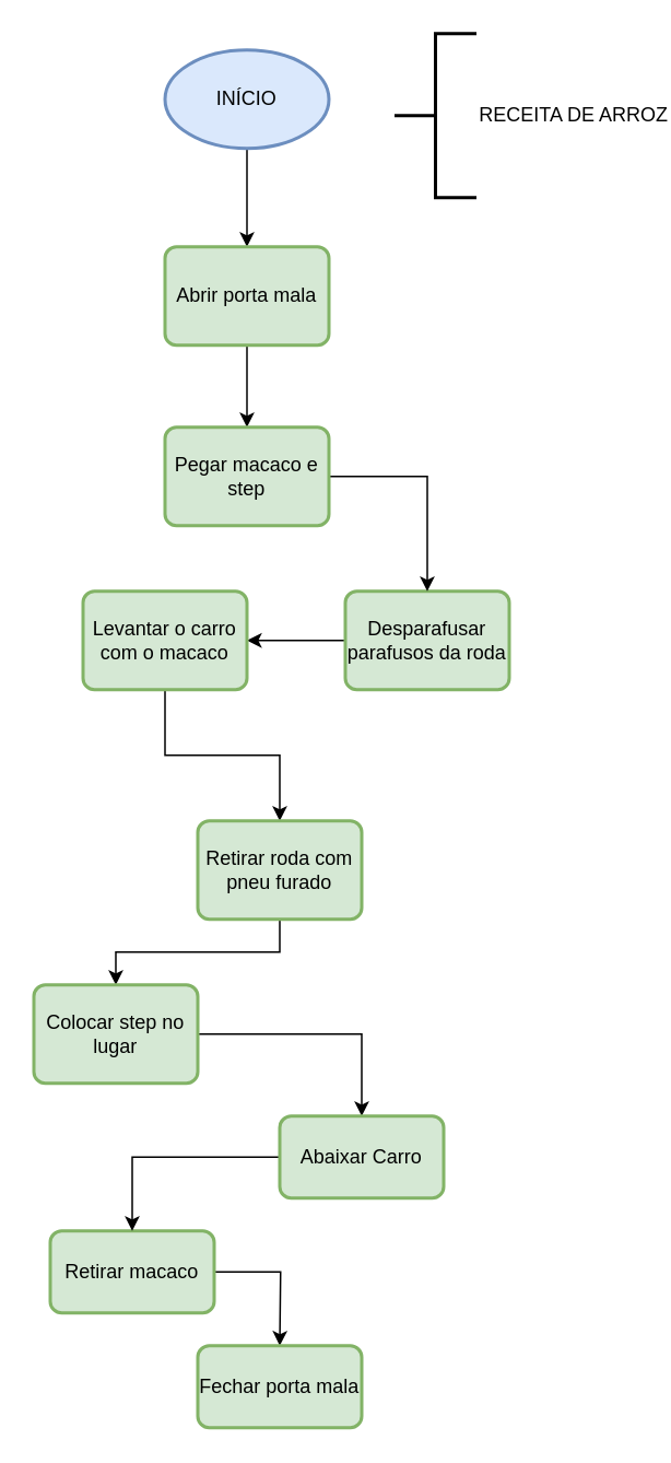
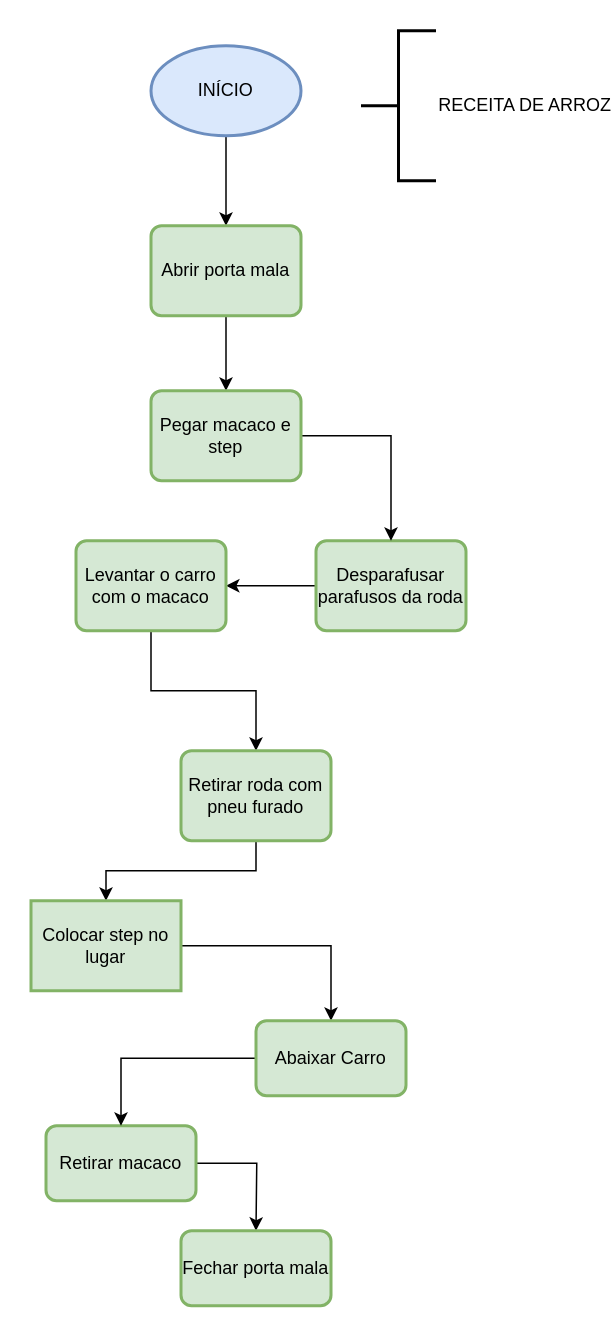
  <mxCell id="0" />
  <mxCell id="1" parent="0" />
  <mxCell id="2" value="" style="edgeStyle=orthogonalEdgeStyle;rounded=0;orthogonalLoop=1;jettySize=auto;html=1;" parent="1" source="3" target="5" edge="1"><mxGeometry relative="1" as="geometry" /></mxCell>
  <mxCell id="3" value="INÍCIO" style="strokeWidth=2;html=1;shape=mxgraph.flowchart.start_1;whiteSpace=wrap;fillColor=#dae8fc;strokeColor=#6c8ebf;" parent="1" vertex="1"><mxGeometry x="100" y="30" width="100" height="60" as="geometry" /></mxCell>
  <mxCell id="4" value="" style="edgeStyle=orthogonalEdgeStyle;rounded=0;orthogonalLoop=1;jettySize=auto;html=1;" parent="1" source="5" target="10" edge="1"><mxGeometry relative="1" as="geometry" /></mxCell>
  <mxCell id="5" value="Abrir porta mala" style="rounded=1;whiteSpace=wrap;html=1;absoluteArcSize=1;arcSize=14;strokeWidth=2;fillColor=#d5e8d4;strokeColor=#82b366;" parent="1" vertex="1"><mxGeometry x="100" y="150" width="100" height="60" as="geometry" /></mxCell>
  <mxCell id="6" value="" style="edgeStyle=orthogonalEdgeStyle;rounded=0;orthogonalLoop=1;jettySize=auto;html=1;" parent="1" source="7" target="12" edge="1"><mxGeometry relative="1" as="geometry" /></mxCell>
  <mxCell id="7" value="Desparafusar parafusos da roda" style="rounded=1;whiteSpace=wrap;html=1;absoluteArcSize=1;arcSize=14;strokeWidth=2;fillColor=#d5e8d4;strokeColor=#82b366;" parent="1" vertex="1"><mxGeometry x="210" y="360" width="100" height="60" as="geometry" /></mxCell>
  <mxCell id="8" value="RECEITA DE ARROZ" style="strokeWidth=2;html=1;shape=mxgraph.flowchart.annotation_2;align=left;labelPosition=right;pointerEvents=1;" parent="1" vertex="1"><mxGeometry x="240" y="20" width="50" height="100" as="geometry" /></mxCell>
  <mxCell id="9" value="" style="edgeStyle=orthogonalEdgeStyle;rounded=0;orthogonalLoop=1;jettySize=auto;html=1;" parent="1" source="10" target="7" edge="1"><mxGeometry relative="1" as="geometry" /></mxCell>
  <mxCell id="10" value="Pegar macaco e step" style="rounded=1;whiteSpace=wrap;html=1;absoluteArcSize=1;arcSize=14;strokeWidth=2;fillColor=#d5e8d4;strokeColor=#82b366;" parent="1" vertex="1"><mxGeometry x="100" y="260" width="100" height="60" as="geometry" /></mxCell>
  <mxCell id="11" value="" style="edgeStyle=orthogonalEdgeStyle;rounded=0;orthogonalLoop=1;jettySize=auto;html=1;" parent="1" source="12" target="14" edge="1"><mxGeometry relative="1" as="geometry" /></mxCell>
  <mxCell id="12" value="Levantar o carro com o macaco" style="rounded=1;whiteSpace=wrap;html=1;absoluteArcSize=1;arcSize=14;strokeWidth=2;fillColor=#d5e8d4;strokeColor=#82b366;" parent="1" vertex="1"><mxGeometry x="50" y="360" width="100" height="60" as="geometry" /></mxCell>
  <mxCell id="13" value="" style="edgeStyle=orthogonalEdgeStyle;rounded=0;orthogonalLoop=1;jettySize=auto;html=1;" parent="1" source="14" target="16" edge="1"><mxGeometry relative="1" as="geometry" /></mxCell>
  <mxCell id="14" value="Retirar roda com pneu furado" style="rounded=1;whiteSpace=wrap;html=1;absoluteArcSize=1;arcSize=14;strokeWidth=2;fillColor=#d5e8d4;strokeColor=#82b366;" parent="1" vertex="1"><mxGeometry x="120" y="500" width="100" height="60" as="geometry" /></mxCell>
  <mxCell id="15" value="" style="edgeStyle=orthogonalEdgeStyle;rounded=0;orthogonalLoop=1;jettySize=auto;html=1;" edge="1" parent="1" source="16" target="20"><mxGeometry relative="1" as="geometry" /></mxCell>
- <mxCell id="16" value="Colocar step no lugar" style="rounded=1;whiteSpace=wrap;html=1;absoluteArcSize=1;arcSize=14;strokeWidth=2;fillColor=#d5e8d4;strokeColor=#82b366;" parent="1" vertex="1"><mxGeometry x="20" y="600" width="100" height="60" as="geometry" /></mxCell>
+ <mxCell id="16" value="Colocar step no lugar" style="whiteSpace=wrap;html=1;absoluteArcSize=1;arcSize=14;strokeWidth=2;fillColor=#d5e8d4;strokeColor=#82b366;rounded=0;" parent="1" vertex="1"><mxGeometry x="20" y="600" width="100" height="60" as="geometry" /></mxCell>
  <mxCell id="17" value="" style="edgeStyle=orthogonalEdgeStyle;rounded=0;orthogonalLoop=1;jettySize=auto;html=1;entryX=0;entryY=0.5;entryDx=0;entryDy=0;entryPerimeter=0;" parent="1" source="18" edge="1"><mxGeometry relative="1" as="geometry"><mxPoint x="170" y="820" as="targetPoint" /></mxGeometry></mxCell>
  <mxCell id="18" value="Retirar macaco" style="whiteSpace=wrap;html=1;fillColor=#d5e8d4;strokeColor=#82b366;rounded=1;arcSize=14;strokeWidth=2;" parent="1" vertex="1"><mxGeometry y="750" width="100" height="50" as="geometry" x="30" /></mxCell>
  <mxCell id="19" value="" style="edgeStyle=orthogonalEdgeStyle;rounded=0;orthogonalLoop=1;jettySize=auto;html=1;entryX=0.5;entryY=0;entryDx=0;entryDy=0;" edge="1" parent="1" source="20" target="18"><mxGeometry relative="1" as="geometry" /></mxCell>
  <mxCell id="20" value="Abaixar Carro" style="whiteSpace=wrap;html=1;fillColor=#d5e8d4;strokeColor=#82b366;rounded=1;arcSize=14;strokeWidth=2;" vertex="1" parent="1"><mxGeometry x="170" y="680" width="100" height="50" as="geometry" /></mxCell>
  <mxCell id="21" value="Fechar porta mala" style="whiteSpace=wrap;html=1;fillColor=#d5e8d4;strokeColor=#82b366;rounded=1;arcSize=14;strokeWidth=2;" vertex="1" parent="1"><mxGeometry x="120" y="820" width="100" height="50" as="geometry" /></mxCell>
